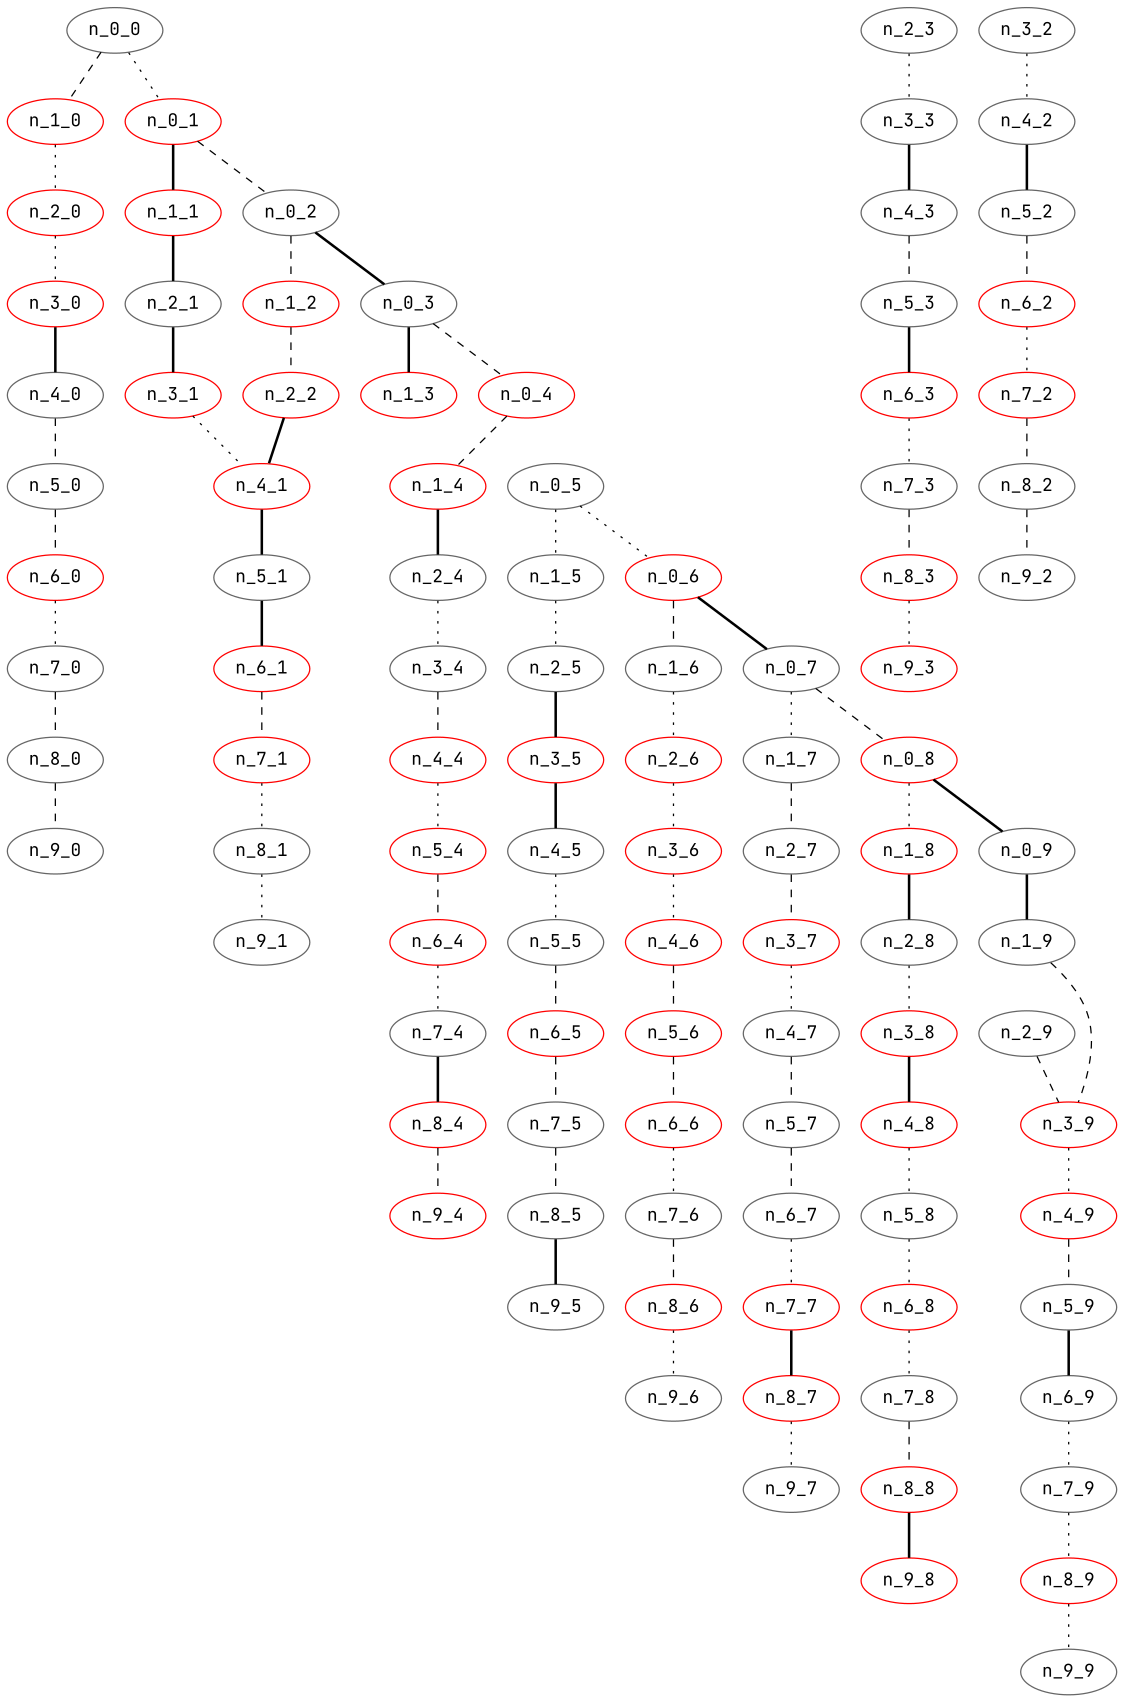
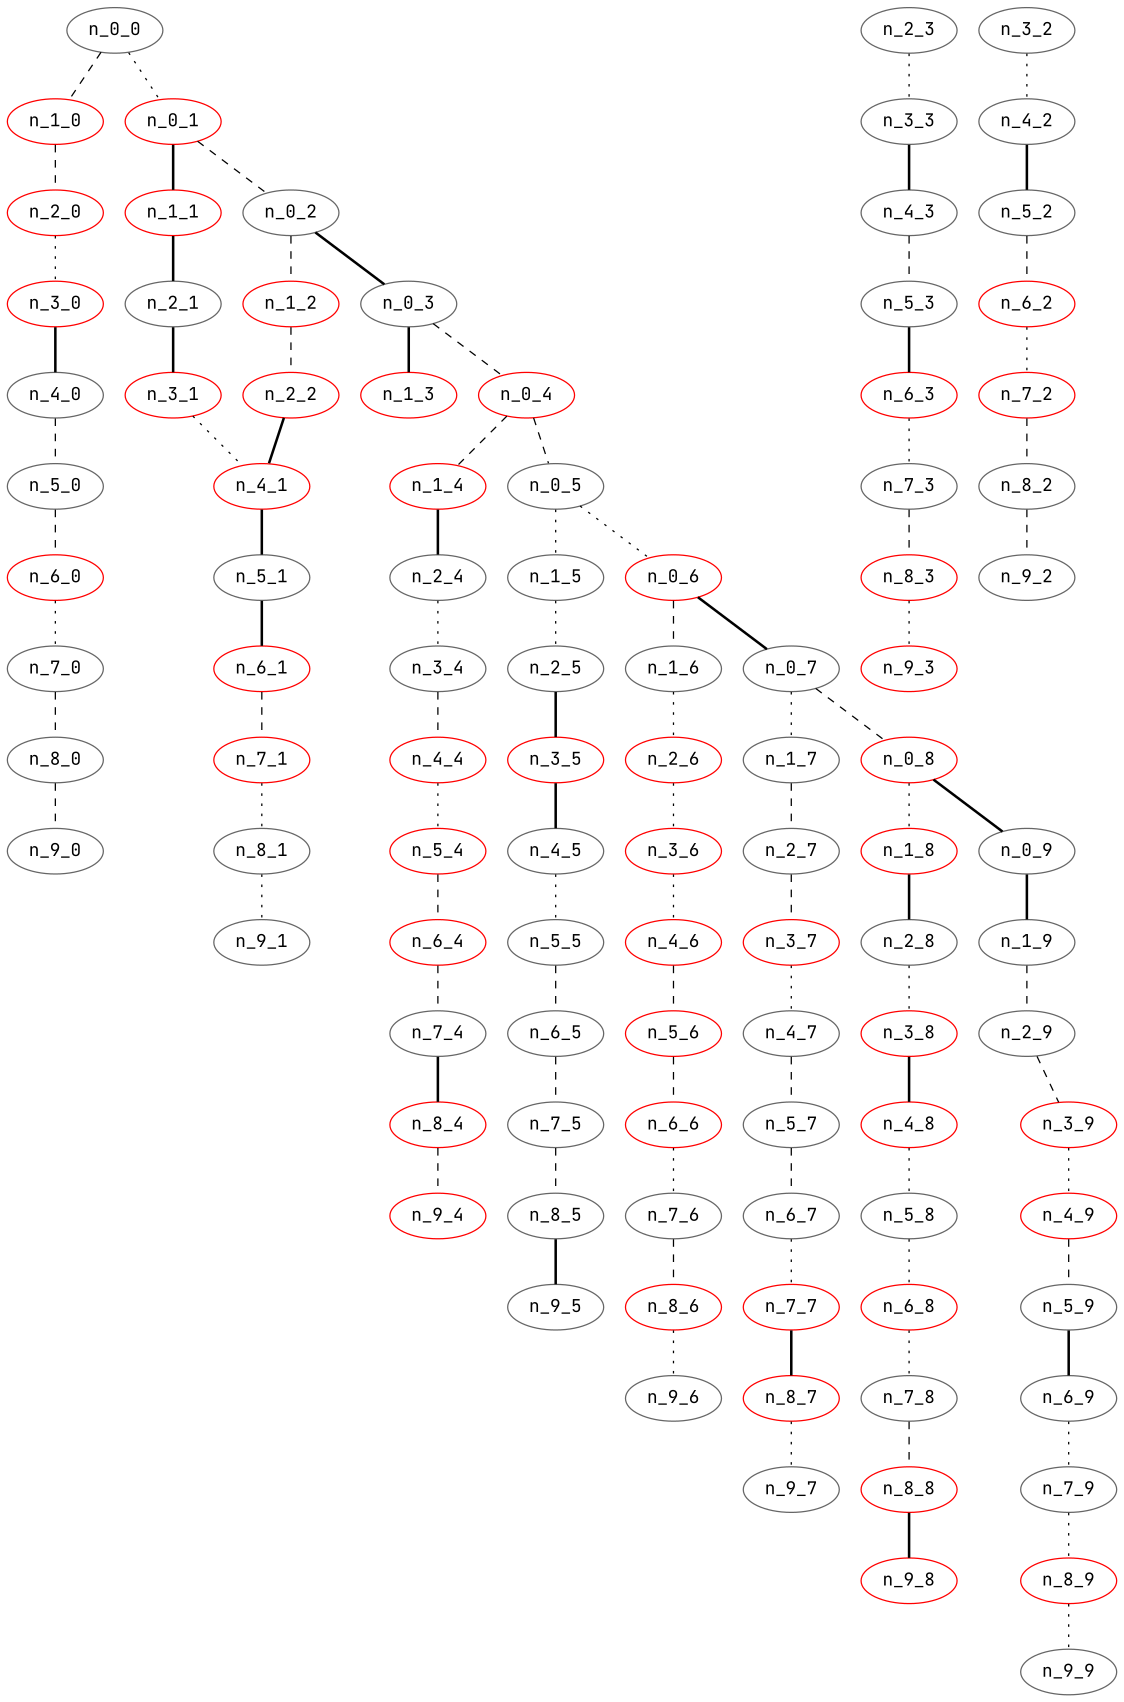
  graph {
    fontname="JetBrains Mono"
    node [color=gray40 fontname="JetBrains Mono"]
    edge [fontname="JetBrains Mono" style=dashed]
    n_1_0 [color=red]
    n_0_0
    n_0_1 [color=red]
    n_2_0 [color=red]
    n_1_1 [color=red]
    n_0_2
    n_3_0 [color=red]
    n_2_1
    n_1_2 [color=red]
    n_0_3
    n_3_1 [color=red]
    n_2_2 [color=red]
    n_1_3 [color=red]
    n_0_4 [color=red]
    n_4_1 [color=red]
    n_1_4 [color=red]
    n_0_5
    n_2_3
    n_3_3
    n_2_4
    n_1_5
    n_0_6 [color=red]
    n_3_4
    n_2_5
    n_1_6
    n_0_7
    n_3_5 [color=red]
    n_2_6 [color=red]
    n_1_7
    n_0_8 [color=red]
    n_3_6 [color=red]
    n_2_7
    n_1_8 [color=red]
    n_0_9
    n_3_7 [color=red]
    n_2_8
    n_1_9
    n_3_8 [color=red]
    n_2_9
    n_3_9 [color=red]
    n_4_9 [color=red]
    n_5_9
    n_6_9
    n_7_9
    n_8_9 [color=red]
    n_9_9
    n_4_8 [color=red]
    n_5_8
    n_6_8 [color=red]
    n_7_8
    n_8_8 [color=red]
    n_9_8 [color=red]
    n_4_7
    n_5_7
    n_6_7
    n_7_7 [color=red]
    n_8_7 [color=red]
    n_9_7
    n_4_6 [color=red]
    n_5_6 [color=red]
    n_6_6 [color=red]
    n_7_6
    n_8_6 [color=red]
    n_9_6
    n_4_5
    n_5_5
-   n_6_5 [color=red]
+   n_6_5
    n_7_5
    n_8_5
    n_9_5
    n_4_4 [color=red]
    n_5_4 [color=red]
    n_6_4 [color=red]
    n_7_4
    n_8_4 [color=red]
    n_9_4 [color=red]
    n_4_3
    n_5_3
    n_6_3 [color=red]
    n_7_3
    n_8_3 [color=red]
    n_9_3 [color=red]
    n_3_2
    n_4_2
    n_5_2
    n_6_2 [color=red]
    n_7_2 [color=red]
    n_8_2
    n_9_2
    n_5_1
    n_6_1 [color=red]
    n_7_1 [color=red]
    n_8_1
    n_9_1
    n_4_0
    n_5_0
    n_6_0 [color=red]
    n_7_0
    n_8_0
    n_9_0
-   n_1_0 -- n_2_0 [style=dotted]
+   n_1_0 -- n_2_0
    n_0_0 -- n_1_0
    n_0_0 -- n_0_1 [style=dotted]
    n_0_1 -- n_1_1 [style=bold]
    n_0_1 -- n_0_2
    n_2_0 -- n_3_0 [style=dotted]
    n_1_1 -- n_2_1 [style=bold]
    n_0_2 -- n_1_2
    n_0_2 -- n_0_3 [style=bold]
    n_3_0 -- n_4_0 [style=bold]
    n_2_1 -- n_3_1 [style=bold]
    n_1_2 -- n_2_2
    n_0_3 -- n_1_3 [style=bold]
    n_0_3 -- n_0_4
    n_3_1 -- n_4_1 [style=dotted]
    n_2_2 -- n_4_1 [style=bold]
    n_0_4 -- n_1_4
+   n_0_4 -- n_0_5
    n_4_1 -- n_5_1 [style=bold]
    n_1_4 -- n_2_4 [style=bold]
    n_0_5 -- n_1_5 [style=dotted]
    n_0_5 -- n_0_6 [style=dotted]
    n_2_3 -- n_3_3 [style=dotted]
    n_3_3 -- n_4_3 [style=bold]
    n_2_4 -- n_3_4 [style=dotted]
    n_1_5 -- n_2_5 [style=dotted]
    n_0_6 -- n_1_6
    n_0_6 -- n_0_7 [style=bold]
    n_3_4 -- n_4_4
    n_2_5 -- n_3_5 [style=bold]
    n_1_6 -- n_2_6 [style=dotted]
    n_0_7 -- n_1_7 [style=dotted]
    n_0_7 -- n_0_8
    n_3_5 -- n_4_5 [style=bold]
    n_2_6 -- n_3_6 [style=dotted]
    n_1_7 -- n_2_7
    n_0_8 -- n_1_8 [style=dotted]
    n_0_8 -- n_0_9 [style=bold]
    n_3_6 -- n_4_6 [style=dotted]
    n_2_7 -- n_3_7
    n_1_8 -- n_2_8 [style=bold]
    n_0_9 -- n_1_9 [style=bold]
    n_3_7 -- n_4_7 [style=dotted]
    n_2_8 -- n_3_8 [style=dotted]
-   n_1_9 -- n_3_9
+   n_1_9 -- n_2_9
    n_3_8 -- n_4_8 [style=bold]
    n_2_9 -- n_3_9
    n_3_9 -- n_4_9 [style=dotted]
    n_4_9 -- n_5_9
    n_5_9 -- n_6_9 [style=bold]
    n_6_9 -- n_7_9 [style=dotted]
    n_7_9 -- n_8_9 [style=dotted]
    n_8_9 -- n_9_9 [style=dotted]
    n_4_8 -- n_5_8 [style=dotted]
    n_5_8 -- n_6_8 [style=dotted]
    n_6_8 -- n_7_8 [style=dotted]
    n_7_8 -- n_8_8
    n_8_8 -- n_9_8 [style=bold]
    n_4_7 -- n_5_7
    n_5_7 -- n_6_7
    n_6_7 -- n_7_7 [style=dotted]
    n_7_7 -- n_8_7 [style=bold]
    n_8_7 -- n_9_7 [style=dotted]
    n_4_6 -- n_5_6
    n_5_6 -- n_6_6
    n_6_6 -- n_7_6 [style=dotted]
    n_7_6 -- n_8_6
    n_8_6 -- n_9_6 [style=dotted]
    n_4_5 -- n_5_5 [style=dotted]
    n_5_5 -- n_6_5
    n_6_5 -- n_7_5
    n_7_5 -- n_8_5
    n_8_5 -- n_9_5 [style=bold]
    n_4_4 -- n_5_4 [style=dotted]
    n_5_4 -- n_6_4
-   n_6_4 -- n_7_4 [style=dotted]
+   n_6_4 -- n_7_4
    n_7_4 -- n_8_4 [style=bold]
    n_8_4 -- n_9_4
    n_4_3 -- n_5_3
    n_5_3 -- n_6_3 [style=bold]
    n_6_3 -- n_7_3 [style=dotted]
    n_7_3 -- n_8_3
    n_8_3 -- n_9_3 [style=dotted]
    n_3_2 -- n_4_2 [style=dotted]
    n_4_2 -- n_5_2 [style=bold]
    n_5_2 -- n_6_2
    n_6_2 -- n_7_2 [style=dotted]
    n_7_2 -- n_8_2
    n_8_2 -- n_9_2
    n_5_1 -- n_6_1 [style=bold]
    n_6_1 -- n_7_1
    n_7_1 -- n_8_1 [style=dotted]
    n_8_1 -- n_9_1 [style=dotted]
    n_4_0 -- n_5_0
    n_5_0 -- n_6_0
    n_6_0 -- n_7_0 [style=dotted]
    n_7_0 -- n_8_0
    n_8_0 -- n_9_0
  }
